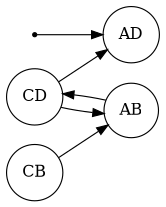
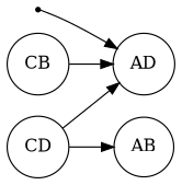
  digraph {
    rankdir=LR
    node [shape=circle]
    qi [shape=point]
    AD
    AB
    CD
    CB
    qi -> AD
-   AB -> CD
    CD -> AD
    CD -> AB
-   CB -> AB
+   CB -> AD
  }
